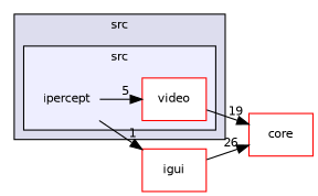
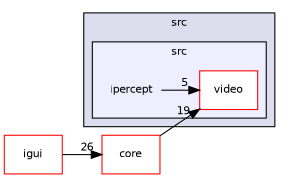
  digraph {
    compound=true
    rankdir=LR
    node [fontname=Helvetica fontsize=10 shape=box color=red fillcolor=white style=filled]
    edge [labeldistance=1.5 labelfontname=Helvetica labelfontsize=10]
    n1 [label=ipercept shape=plaintext color="" fillcolor="" style=""]
    n2 [label=video]
    n3 [label=igui]
    n4 [label=core]
    subgraph cluster_1 {
      bgcolor="#ddddee"
      fontname=Helvetica
      fontsize=10
      label=src
      pencolor=black
      subgraph cluster_2 {
        bgcolor="#eeeeff"
        fontname=Helvetica
        fontsize=10
        label=src
        pencolor=black
        n1
        n2
      }
    }
    n1 -> n2 [headlabel=5]
-   n1 -> n3 [headlabel=1]
-   n2 -> n4 [headlabel=19]
+   n4 -> n2 [headlabel=19]
    n3 -> n4 [headlabel=26]
  }
